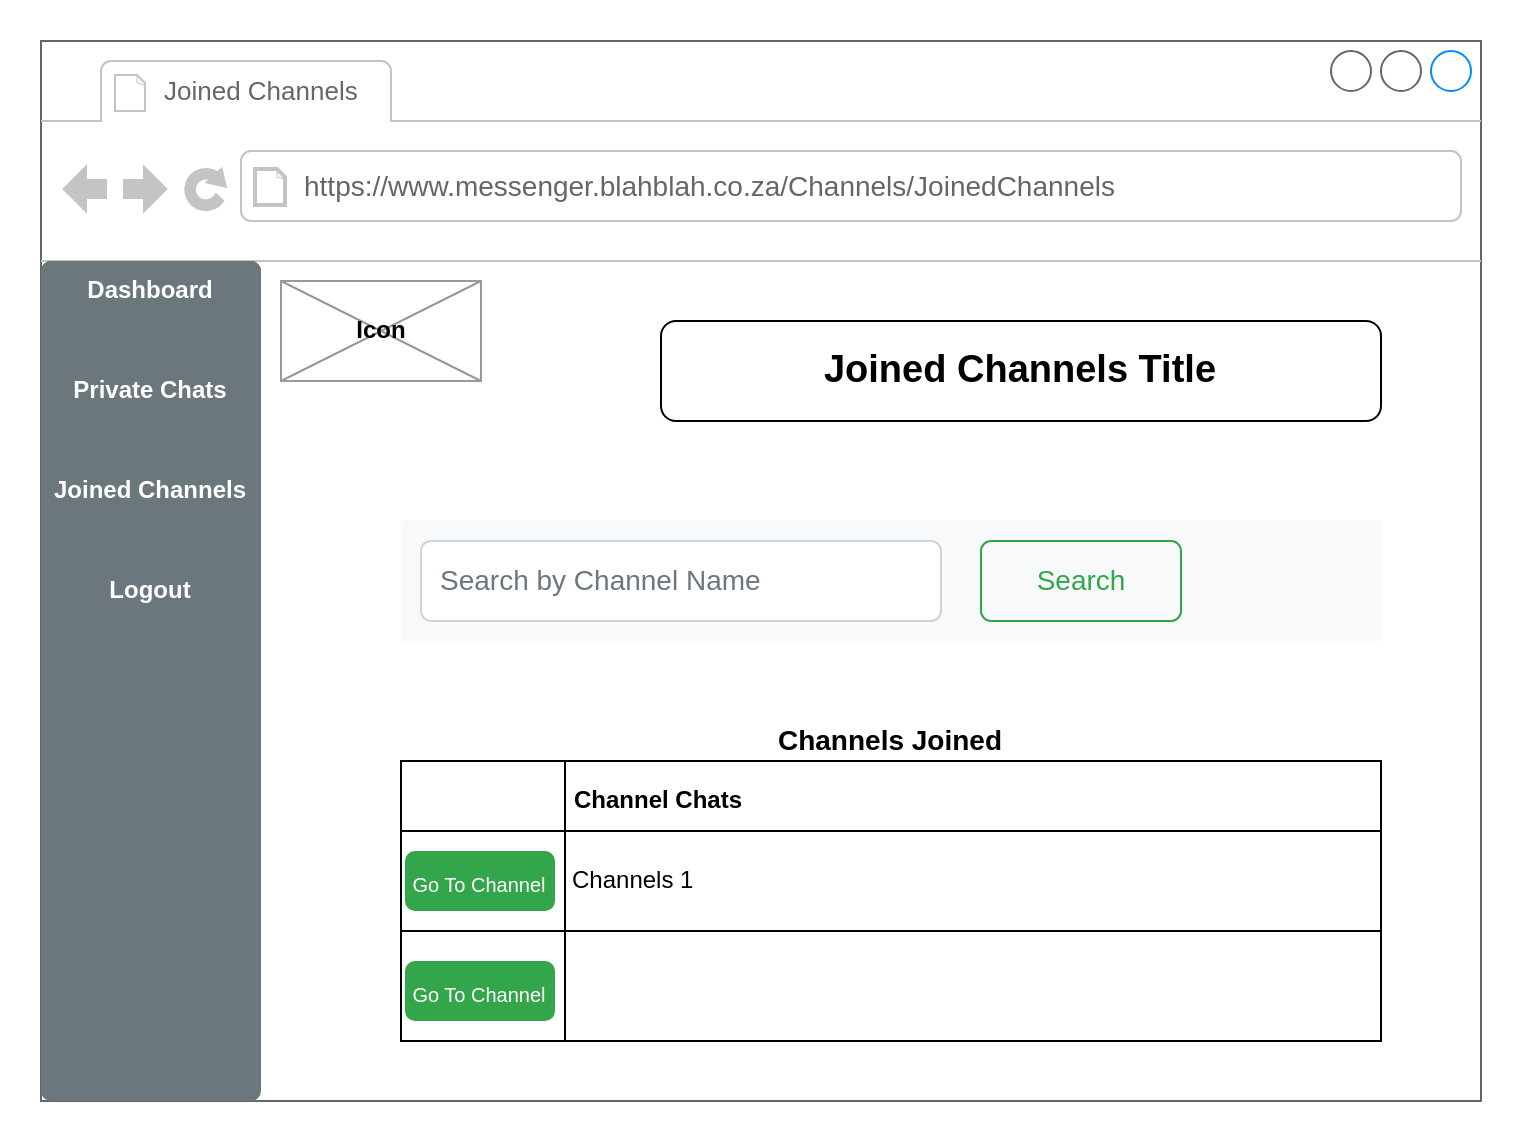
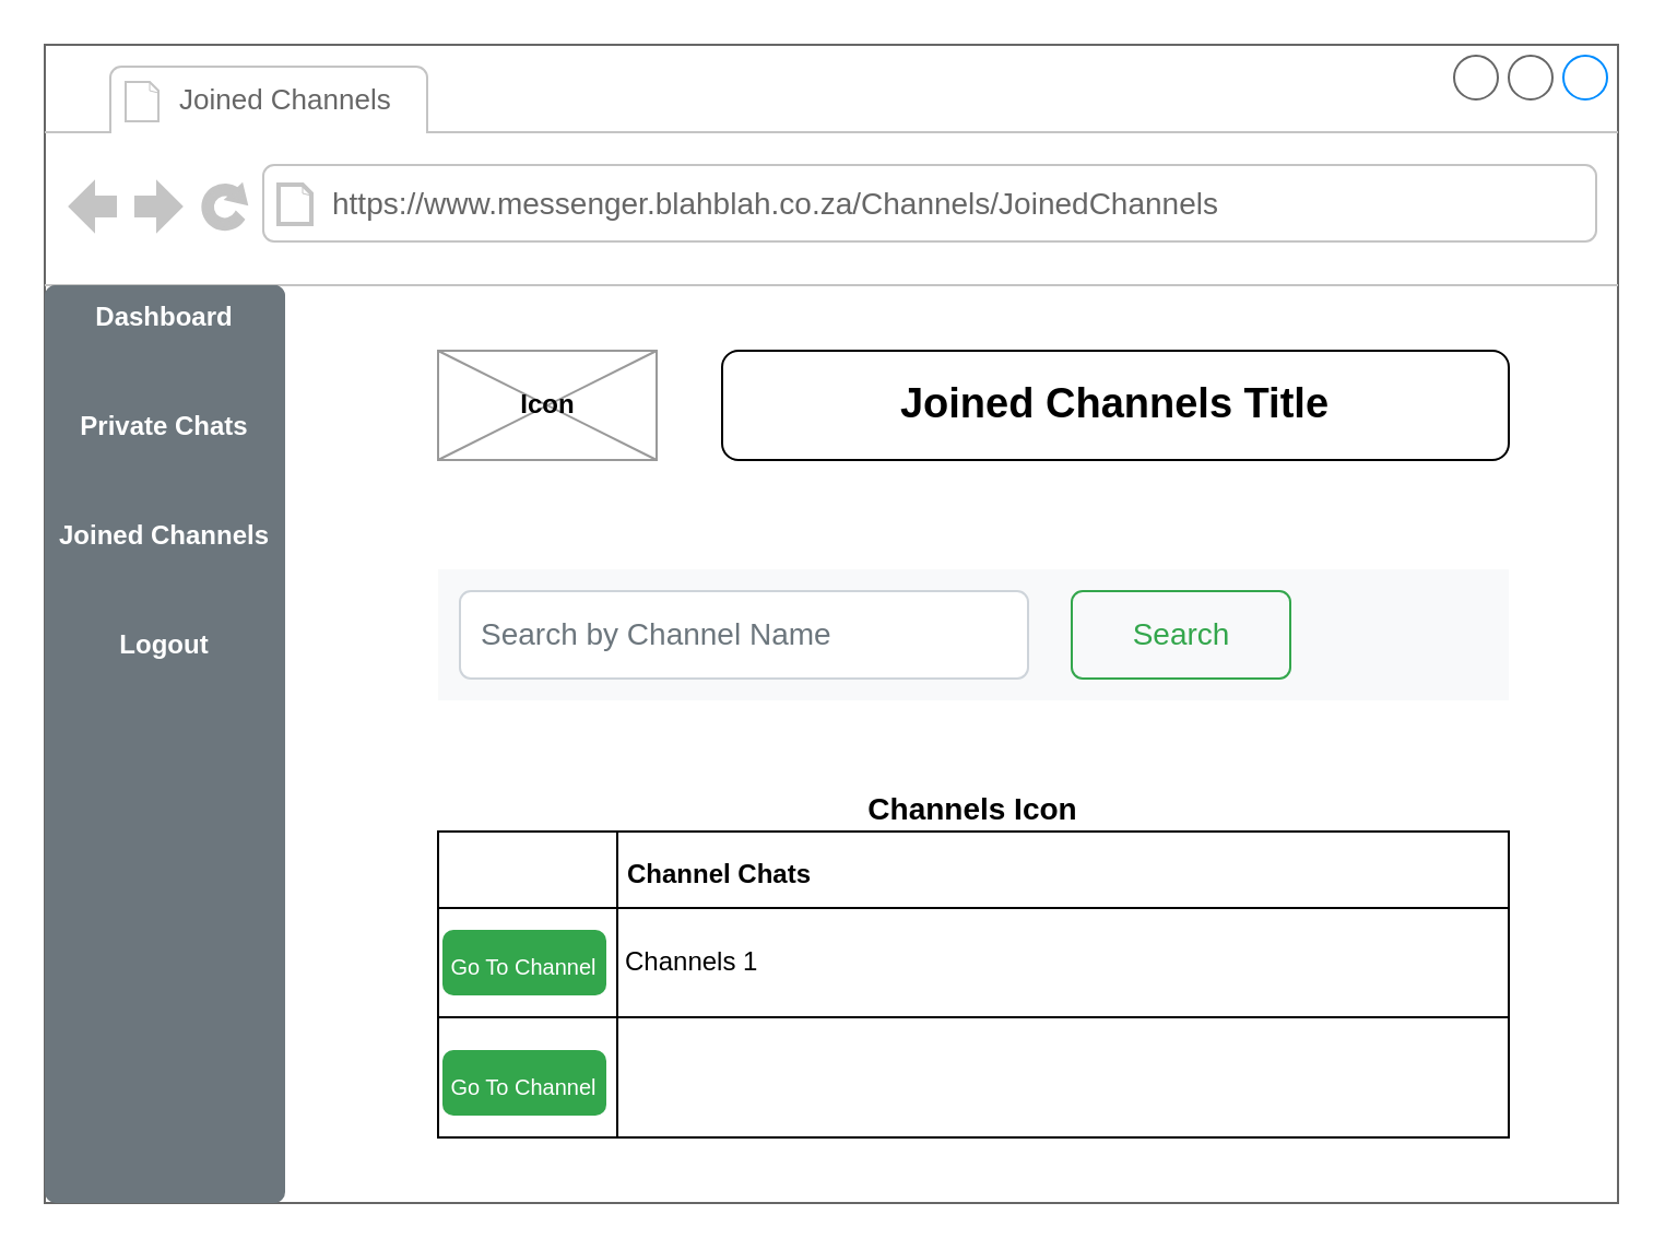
  <mxCell id="0" />
  <mxCell id="1" parent="0" />
  <mxCell id="2" value="" style="strokeWidth=1;shadow=0;dashed=0;align=center;html=1;shape=mxgraph.mockup.containers.browserWindow;rSize=0;strokeColor=#666666;strokeColor2=#008cff;strokeColor3=#c4c4c4;mainText=,;recursiveResize=0;" parent="1" vertex="1"><mxGeometry x="20" y="20" width="720" height="530" as="geometry" /></mxCell>
  <mxCell id="3" value="&lt;span style=&quot;font-size: 13px&quot;&gt;Joined Channels&lt;/span&gt;" style="strokeWidth=1;shadow=0;dashed=0;align=center;html=1;shape=mxgraph.mockup.containers.anchor;fontSize=17;fontColor=#666666;align=left;" parent="2" vertex="1"><mxGeometry x="60" y="12" width="110" height="26" as="geometry" /></mxCell>
  <mxCell id="4" value="&lt;span style=&quot;font-size: 14px&quot;&gt;https://www.messenger.blahblah.co.za/Channels/JoinedChannels&lt;/span&gt;" style="strokeWidth=1;shadow=0;dashed=0;align=center;html=1;shape=mxgraph.mockup.containers.anchor;rSize=0;fontSize=17;fontColor=#666666;align=left;" parent="2" vertex="1"><mxGeometry x="130" y="60" width="410" height="26" as="geometry" /></mxCell>
- <mxCell id="5" value="&lt;b&gt;Icon&lt;/b&gt;" style="verticalLabelPosition=middle;shadow=0;dashed=0;align=center;html=1;verticalAlign=middle;strokeWidth=1;shape=mxgraph.mockup.graphics.simpleIcon;strokeColor=#999999;labelPosition=center;" parent="2" vertex="1"><mxGeometry x="120" y="120" width="100" height="50" as="geometry" /></mxCell>
+ <mxCell id="5" value="&lt;b&gt;Icon&lt;/b&gt;" style="verticalLabelPosition=middle;shadow=0;dashed=0;align=center;html=1;verticalAlign=middle;strokeWidth=1;shape=mxgraph.mockup.graphics.simpleIcon;strokeColor=#999999;labelPosition=center;" parent="2" vertex="1"><mxGeometry x="180" y="140" width="100" height="50" as="geometry" /></mxCell>
  <mxCell id="6" value="&lt;span style=&quot;font-size: 19px&quot;&gt;&lt;b&gt;Joined Channels Title&lt;/b&gt;&lt;/span&gt;" style="whiteSpace=wrap;html=1;rounded=1;" parent="2" vertex="1"><mxGeometry x="310" y="140" width="360" height="50" as="geometry" /></mxCell>
  <mxCell id="7" value="" style="html=1;shadow=0;dashed=0;shape=mxgraph.bootstrap.rrect;rSize=5;strokeColor=none;html=1;whiteSpace=wrap;fillColor=#6C767D;fontColor=#ffffff;" parent="2" vertex="1"><mxGeometry y="110" width="110" height="420" as="geometry" /></mxCell>
  <mxCell id="8" value="&lt;font color=&quot;#ffffff&quot;&gt;&lt;b&gt;Dashboard&lt;/b&gt;&lt;/font&gt;" style="strokeColor=inherit;fillColor=inherit;gradientColor=inherit;fontColor=inherit;html=1;shadow=0;dashed=0;shape=mxgraph.bootstrap.topButton;rSize=5;perimeter=none;whiteSpace=wrap;resizeWidth=1;" parent="7" vertex="1"><mxGeometry width="110.0" height="30" relative="1" as="geometry" /></mxCell>
  <mxCell id="9" value="&lt;font color=&quot;#ffffff&quot;&gt;&lt;b&gt;Private Chats&lt;/b&gt;&lt;/font&gt;" style="strokeColor=inherit;fillColor=inherit;gradientColor=inherit;fontColor=inherit;html=1;shadow=0;dashed=0;perimeter=none;whiteSpace=wrap;resizeWidth=1;" parent="7" vertex="1"><mxGeometry width="110.0" height="30" relative="1" as="geometry"><mxPoint y="50" as="offset" /></mxGeometry></mxCell>
  <mxCell id="10" value="&lt;font color=&quot;#ffffff&quot;&gt;&lt;b&gt;Joined Channels&lt;/b&gt;&lt;/font&gt;" style="strokeColor=inherit;fillColor=inherit;gradientColor=inherit;fontColor=inherit;html=1;shadow=0;dashed=0;perimeter=none;whiteSpace=wrap;resizeWidth=1;" parent="7" vertex="1"><mxGeometry width="110.0" height="30" relative="1" as="geometry"><mxPoint y="100" as="offset" /></mxGeometry></mxCell>
  <mxCell id="11" value="&lt;font color=&quot;#ffffff&quot;&gt;&lt;b&gt;Logout&lt;/b&gt;&lt;/font&gt;" style="strokeColor=inherit;fillColor=inherit;gradientColor=inherit;fontColor=inherit;html=1;shadow=0;dashed=0;perimeter=none;whiteSpace=wrap;resizeWidth=1;" parent="7" vertex="1"><mxGeometry width="110.0" height="30" relative="1" as="geometry"><mxPoint y="150" as="offset" /></mxGeometry></mxCell>
  <mxCell id="12" value="" style="html=1;shadow=0;dashed=0;fillColor=#F8F9FA;strokeColor=none;fontSize=16;fontColor=#181819;align=left;spacing=15;" parent="2" vertex="1"><mxGeometry x="180" y="240" width="490" height="60" as="geometry" /></mxCell>
  <mxCell id="13" value="Search by Channel Name" style="html=1;shadow=0;dashed=0;shape=mxgraph.bootstrap.rrect;rSize=5;fontSize=14;fontColor=#6C767D;strokeColor=#CED4DA;fillColor=#ffffff;align=left;spacing=10;" parent="12" vertex="1"><mxGeometry width="260" height="40" relative="1" as="geometry"><mxPoint x="10" y="10" as="offset" /></mxGeometry></mxCell>
  <mxCell id="14" value="Search" style="html=1;shadow=0;dashed=0;shape=mxgraph.bootstrap.rrect;rSize=5;fontSize=14;fontColor=#33A64C;strokeColor=#33A64C;fillColor=none;" parent="12" vertex="1"><mxGeometry width="100" height="40" relative="1" as="geometry"><mxPoint x="290" y="10" as="offset" /></mxGeometry></mxCell>
  <mxCell id="15" value="" style="rounded=0;whiteSpace=wrap;html=1;" parent="2" vertex="1"><mxGeometry x="180" y="360" width="490" height="140" as="geometry" /></mxCell>
  <mxCell id="16" value="" style="line;strokeWidth=1;direction=south;html=1;rotation=-180;" parent="2" vertex="1"><mxGeometry x="257" y="360" width="10" height="140" as="geometry" /></mxCell>
  <mxCell id="17" value="" style="line;strokeWidth=1;html=1;" parent="2" vertex="1"><mxGeometry x="180" y="390" width="490" height="10" as="geometry" /></mxCell>
  <mxCell id="18" value="" style="line;strokeWidth=1;html=1;" parent="2" vertex="1"><mxGeometry x="180" y="440" width="490" height="10" as="geometry" /></mxCell>
  <mxCell id="19" value="&lt;b&gt;Channel Chats&lt;/b&gt;" style="text;html=1;strokeColor=none;fillColor=none;align=left;verticalAlign=middle;whiteSpace=wrap;rounded=0;" parent="2" vertex="1"><mxGeometry x="265" y="370" width="190" height="20" as="geometry" /></mxCell>
  <mxCell id="20" value="Channels 1" style="text;html=1;strokeColor=none;fillColor=none;align=left;verticalAlign=middle;whiteSpace=wrap;rounded=0;" parent="2" vertex="1"><mxGeometry x="264" y="410" width="190" height="20" as="geometry" /></mxCell>
- <mxCell id="21" value="&lt;b&gt;&lt;font style=&quot;font-size: 14px&quot;&gt;Channels Joined&lt;/font&gt;&lt;/b&gt;" style="text;html=1;strokeColor=none;fillColor=none;align=center;verticalAlign=middle;whiteSpace=wrap;rounded=0;" parent="2" vertex="1"><mxGeometry x="180" y="340" width="490" height="20" as="geometry" /></mxCell>
+ <mxCell id="21" value="&lt;b&gt;&lt;font style=&quot;font-size: 14px&quot;&gt;Channels Icon&lt;/font&gt;&lt;/b&gt;" style="text;html=1;strokeColor=none;fillColor=none;align=center;verticalAlign=middle;whiteSpace=wrap;rounded=0;" parent="2" vertex="1"><mxGeometry x="180" y="340" width="490" height="20" as="geometry" /></mxCell>
  <mxCell id="22" value="&lt;font style=&quot;font-size: 10px&quot;&gt;Go To Channel&lt;/font&gt;" style="html=1;shadow=0;dashed=0;shape=mxgraph.bootstrap.rrect;rSize=5;strokeColor=none;strokeWidth=1;fillColor=#33A64C;fontColor=#FFFFFF;whiteSpace=wrap;align=center;verticalAlign=middle;spacingLeft=0;fontStyle=0;fontSize=16;spacing=5;" vertex="1" parent="2"><mxGeometry x="182" y="405" width="75" height="30" as="geometry" /></mxCell>
  <mxCell id="23" value="&lt;font style=&quot;font-size: 10px&quot;&gt;Go To Channel&lt;/font&gt;" style="html=1;shadow=0;dashed=0;shape=mxgraph.bootstrap.rrect;rSize=5;strokeColor=none;strokeWidth=1;fillColor=#33A64C;fontColor=#FFFFFF;whiteSpace=wrap;align=center;verticalAlign=middle;spacingLeft=0;fontStyle=0;fontSize=16;spacing=5;" vertex="1" parent="2"><mxGeometry x="182" y="460" width="75" height="30" as="geometry" /></mxCell>
